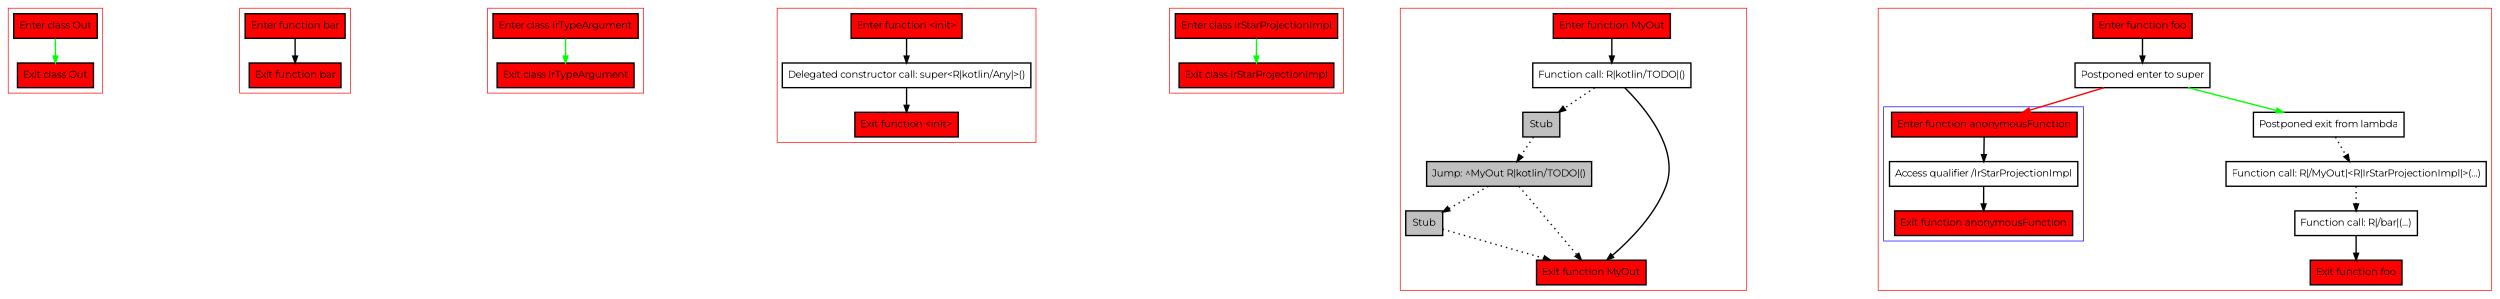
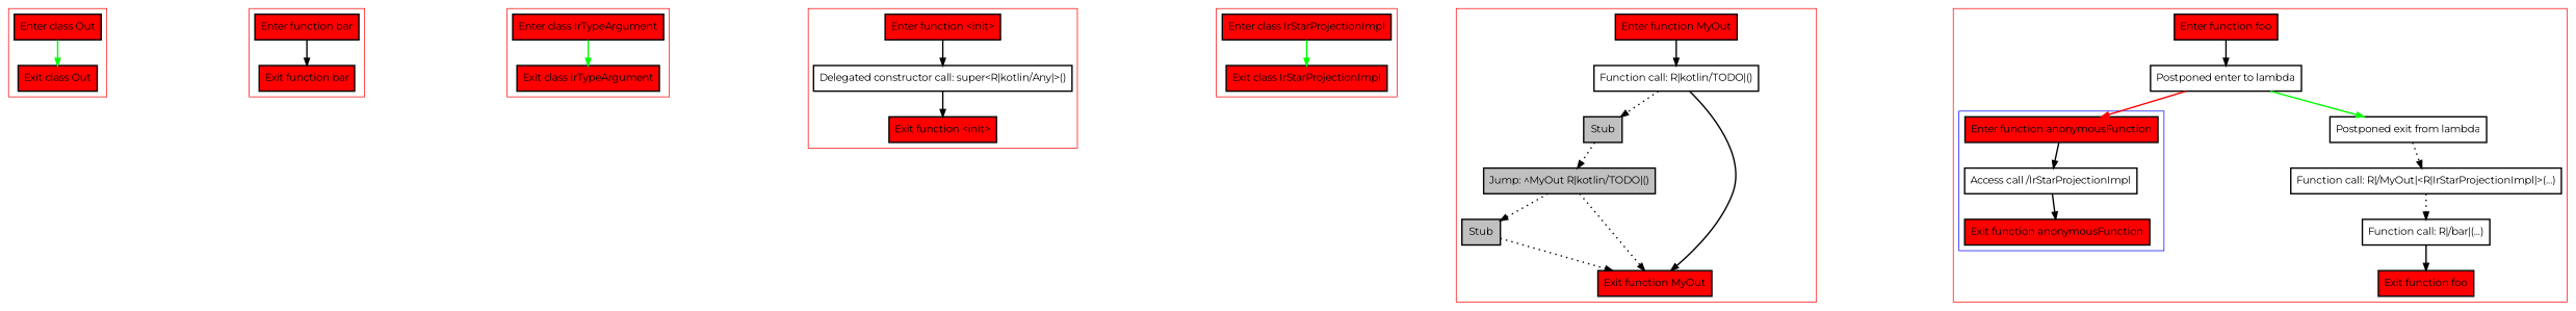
  digraph {
    fontname=Montserrat
    nodesep=3
    node [fillcolor=red fontname=Montserrat penwidth=2 shape=box style=filled]
    edge [fontname=Montserrat penwidth=2]
    n1 [label="Enter class Out"]
    n2 [label="Exit class Out"]
    n3 [label="Enter function bar"]
    n4 [label="Exit function bar"]
    n5 [label="Enter class IrTypeArgument"]
    n6 [label="Exit class IrTypeArgument"]
    n7 [label="Enter function <init>"]
    n8 [label="Delegated constructor call: super<R|kotlin/Any|>()" fillcolor="" style=""]
    n9 [label="Exit function <init>"]
    n10 [label="Enter class IrStarProjectionImpl"]
    n11 [label="Exit class IrStarProjectionImpl"]
    n12 [label="Enter function MyOut"]
    n13 [label="Function call: R|kotlin/TODO|()" fillcolor="" style=""]
    n14 [fillcolor=gray label=Stub]
    n15 [fillcolor=gray label="Jump: ^MyOut R|kotlin/TODO|()"]
    n16 [fillcolor=gray label=Stub]
    n17 [label="Exit function MyOut"]
    n18 [label="Enter function anonymousFunction"]
-   n19 [label="Access qualifier /IrStarProjectionImpl" fillcolor="" style=""]
+   n19 [label="Access call /IrStarProjectionImpl" fillcolor="" style=""]
    n20 [label="Exit function anonymousFunction"]
    n21 [label="Enter function foo"]
-   n22 [label="Postponed enter to super" fillcolor="" style=""]
+   n22 [label="Postponed enter to lambda" fillcolor="" style=""]
    n23 [label="Postponed exit from lambda" fillcolor="" style=""]
    n24 [label="Function call: R|/MyOut|<R|IrStarProjectionImpl|>(...)" fillcolor="" style=""]
    n25 [label="Function call: R|/bar|(...)" fillcolor="" style=""]
    n26 [label="Exit function foo"]
    subgraph cluster_1 {
      color=red
      n1
      n2
    }
    subgraph cluster_2 {
      color=red
      n3
      n4
    }
    subgraph cluster_3 {
      color=red
      n5
      n6
    }
    subgraph cluster_4 {
      color=red
      n7
      n8
      n9
    }
    subgraph cluster_5 {
      color=red
      n10
      n11
    }
    subgraph cluster_6 {
      color=red
      n12
      n13
      n14
      n15
      n16
      n17
    }
    subgraph cluster_7 {
      color=red
      n21
      n22
      n23
      n24
      n25
      n26
      subgraph cluster_8 {
        color=blue
        n18
        n19
        n20
      }
    }
    n1 -> n2 [color=green]
    n3 -> n4
    n5 -> n6 [color=green]
    n7 -> n8
    n8 -> n9
    n10 -> n11 [color=green]
    n12 -> n13
    n13 -> n14 [style=dotted]
    n13 -> n17
    n14 -> n15 [style=dotted]
    n15 -> n16 [style=dotted]
    n15 -> n17 [style=dotted]
    n16 -> n17 [style=dotted]
    n18 -> n19
    n19 -> n20
    n21 -> n22
    n22 -> n18 [color=red]
    n22 -> n23 [color=green]
    n23 -> n24 [style=dotted]
    n24 -> n25 [style=dotted]
    n25 -> n26
  }
